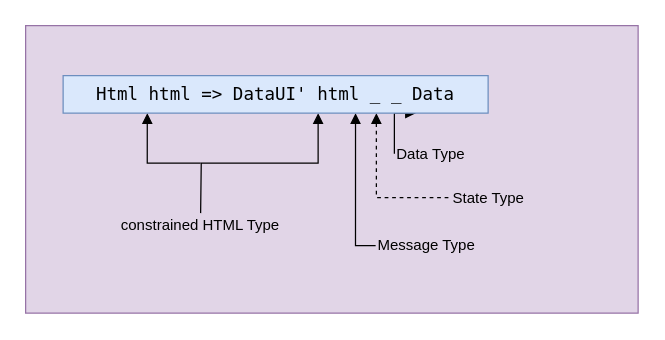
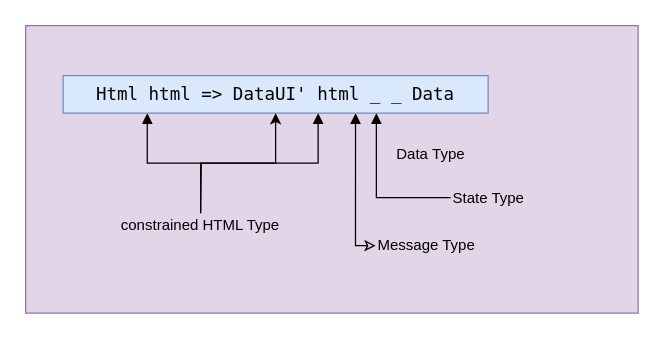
  <mxCell id="0" />
  <mxCell id="1" parent="0" />
  <mxCell id="2" value="" style="rounded=0;whiteSpace=wrap;html=1;fillColor=#e1d5e7;strokeColor=#9673a6;" vertex="1" parent="1"><mxGeometry x="20" y="20" width="490" height="230" as="geometry" /></mxCell>
  <mxCell id="3" style="edgeStyle=orthogonalEdgeStyle;rounded=0;orthogonalLoop=1;jettySize=auto;html=1;exitX=0.6;exitY=1;exitDx=0;exitDy=0;exitPerimeter=0;startArrow=block;startFill=1;endArrow=none;endFill=0;" edge="1" parent="1" source="8"><mxGeometry relative="1" as="geometry"><mxPoint x="160" y="170" as="targetPoint" /></mxGeometry></mxCell>
- <mxCell id="4" style="edgeStyle=orthogonalEdgeStyle;rounded=0;orthogonalLoop=1;jettySize=auto;html=1;entryX=0;entryY=0.5;entryDx=0;entryDy=0;exitX=0.688;exitY=1;exitDx=0;exitDy=0;exitPerimeter=0;startArrow=block;startFill=1;endArrow=none;endFill=0;" edge="1" parent="1" source="8" target="9"><mxGeometry relative="1" as="geometry"><Array as="points"><mxPoint x="284" y="196" /></Array></mxGeometry></mxCell>
- <mxCell id="5" style="edgeStyle=orthogonalEdgeStyle;rounded=0;orthogonalLoop=1;jettySize=auto;html=1;entryX=0;entryY=0.5;entryDx=0;entryDy=0;exitX=0.737;exitY=1;exitDx=0;exitDy=0;exitPerimeter=0;startArrow=block;startFill=1;endArrow=none;endFill=0;dashed=1;" edge="1" parent="1" source="8" target="10"><mxGeometry relative="1" as="geometry" /></mxCell>
- <mxCell id="6" style="edgeStyle=orthogonalEdgeStyle;rounded=0;orthogonalLoop=1;jettySize=auto;html=1;entryX=0;entryY=0.5;entryDx=0;entryDy=0;exitX=0.83;exitY=1;exitDx=0;exitDy=0;exitPerimeter=0;endArrow=none;endFill=0;startArrow=block;startFill=1;strokeWidth=1;" edge="1" parent="1" source="8" target="11"><mxGeometry relative="1" as="geometry" /></mxCell>
+ <mxCell id="4" style="edgeStyle=orthogonalEdgeStyle;rounded=0;orthogonalLoop=1;jettySize=auto;html=1;entryX=0;entryY=0.5;entryDx=0;entryDy=0;exitX=0.688;exitY=1;exitDx=0;exitDy=0;exitPerimeter=0;startArrow=block;startFill=1;endArrow=classic;endFill=0;" edge="1" parent="1" source="8" target="9"><mxGeometry relative="1" as="geometry"><Array as="points"><mxPoint x="284" y="196" /></Array></mxGeometry></mxCell>
+ <mxCell id="5" style="edgeStyle=orthogonalEdgeStyle;rounded=0;orthogonalLoop=1;jettySize=auto;html=1;entryX=0;entryY=0.5;entryDx=0;entryDy=0;exitX=0.737;exitY=1;exitDx=0;exitDy=0;exitPerimeter=0;startArrow=block;startFill=1;endArrow=none;endFill=0;" edge="1" parent="1" source="8" target="10"><mxGeometry relative="1" as="geometry" /></mxCell>
  <mxCell id="7" style="edgeStyle=orthogonalEdgeStyle;rounded=0;orthogonalLoop=1;jettySize=auto;html=1;strokeColor=default;endArrow=none;endFill=0;startArrow=block;startFill=1;exitX=0.198;exitY=1;exitDx=0;exitDy=0;exitPerimeter=0;" edge="1" parent="1" source="8"><mxGeometry relative="1" as="geometry"><mxPoint x="160" y="130" as="targetPoint" /><mxPoint x="117" y="90" as="sourcePoint" /><Array as="points"><mxPoint x="117" y="130" /></Array></mxGeometry></mxCell>
  <mxCell id="8" value="&lt;div style=&quot;font-family: &amp;quot;Droid Sans Mono&amp;quot;, &amp;quot;monospace&amp;quot;, monospace; font-size: 14px; line-height: 19px;&quot;&gt;Html html =&amp;gt; DataUI' html _ _ Data&lt;/div&gt;" style="text;html=1;strokeColor=#6c8ebf;fillColor=#dae8fc;align=center;verticalAlign=middle;whiteSpace=wrap;rounded=0;" parent="1" vertex="1"><mxGeometry x="50" y="60" width="340" height="30" as="geometry" /></mxCell>
  <mxCell id="9" value="Message Type" style="text;html=1;strokeColor=none;fillColor=none;align=left;verticalAlign=middle;whiteSpace=wrap;rounded=0;" vertex="1" parent="1"><mxGeometry x="300" y="181" width="90" height="30" as="geometry" /></mxCell>
  <mxCell id="10" value="State Type" style="text;html=1;strokeColor=none;fillColor=none;align=left;verticalAlign=middle;whiteSpace=wrap;rounded=0;" vertex="1" parent="1"><mxGeometry x="360" y="145" width="90" height="25" as="geometry" /></mxCell>
  <mxCell id="11" value="Data&amp;nbsp;Type" style="text;html=1;strokeColor=none;fillColor=none;align=left;verticalAlign=middle;whiteSpace=wrap;rounded=0;" vertex="1" parent="1"><mxGeometry x="315" y="110" width="120" height="25" as="geometry" /></mxCell>
+ <mxCell id="12" value="" style="edgeStyle=orthogonalEdgeStyle;rounded=0;orthogonalLoop=1;jettySize=auto;html=1;exitX=0.5;exitY=0;exitDx=0;exitDy=0;" edge="1" parent="1" source="13" target="8"><mxGeometry relative="1" as="geometry" /></mxCell>
  <mxCell id="13" value="constrained HTML Type" style="text;html=1;strokeColor=none;fillColor=none;align=center;verticalAlign=middle;whiteSpace=wrap;rounded=0;" vertex="1" parent="1"><mxGeometry x="80" y="170" width="160" height="20" as="geometry" /></mxCell>
